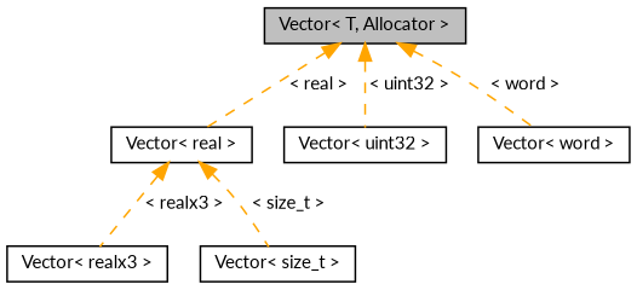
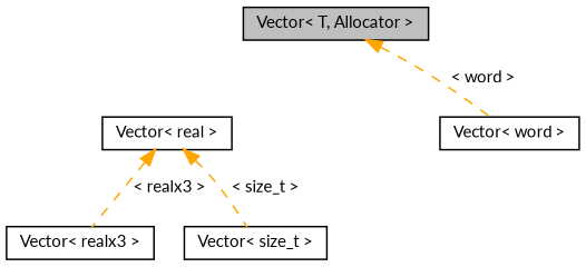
  digraph {
    fontname=Lato
    node [color=black fillcolor=white fontname=Lato fontsize=10 shape=record style=filled]
    edge [color=orange dir=back fontname=Lato fontsize=10 labelfontname=Helvetica labelfontsize=10 style=dashed]
    n1 [fillcolor=grey75 fontcolor=black height=0.2 label="Vector\< T, Allocator \>" width=0.4]
    n2 [height=0.2 label="Vector\< real \>" width=0.4]
-   n3 [height=0.2 label="Vector\< uint32 \>" width=0.4]
    n4 [height=0.2 label="Vector\< word \>" width=0.4]
    n5 [height=0.2 label="Vector\< realx3 \>" width=0.4]
    n6 [height=0.2 label="Vector\< size_t \>" width=0.4]
-   n1 -> n2 [label=" \< real \>"]
-   n1 -> n3 [label=" \< uint32 \>"]
    n1 -> n4 [label=" \< word \>"]
    n2 -> n5 [label=" \< realx3 \>"]
    n2 -> n6 [label=" \< size_t \>"]
  }
